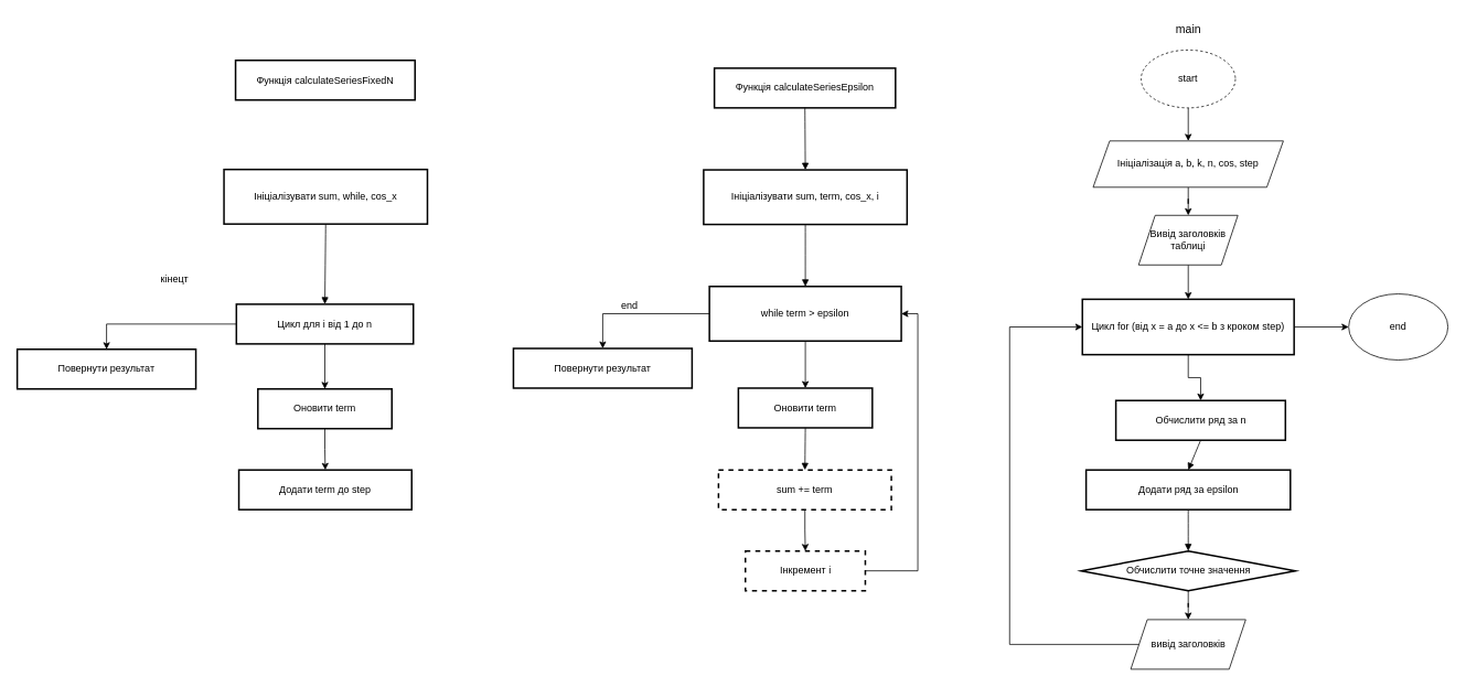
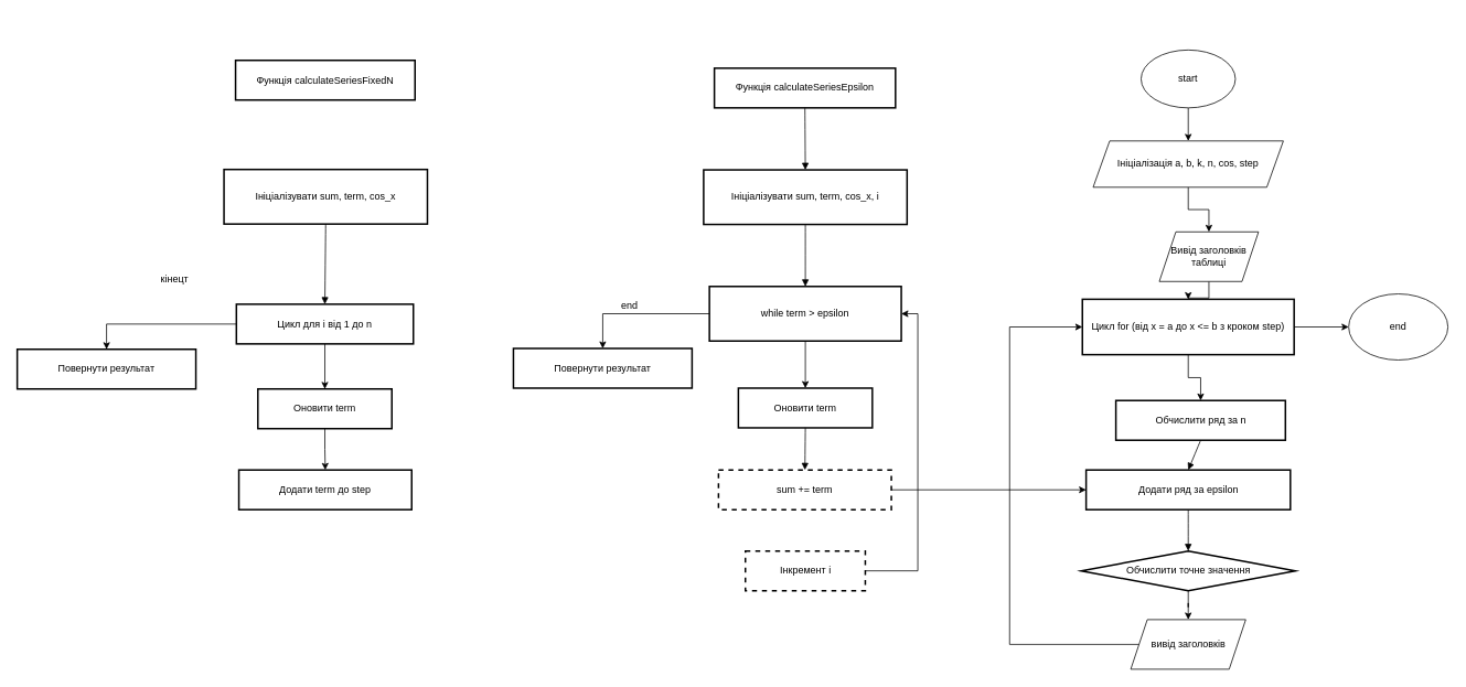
  <mxCell id="0" />
  <mxCell id="1" parent="0" />
  <mxCell id="2" value="" style="edgeStyle=orthogonalEdgeStyle;rounded=0;orthogonalLoop=1;jettySize=auto;html=1;" edge="1" parent="1" source="4" target="5"><mxGeometry relative="1" as="geometry" /></mxCell>
  <mxCell id="3" value="" style="edgeStyle=orthogonalEdgeStyle;rounded=0;orthogonalLoop=1;jettySize=auto;html=1;" edge="1" parent="1" source="4" target="43"><mxGeometry relative="1" as="geometry" /></mxCell>
  <mxCell id="4" value="Цикл for (від x = a до x &lt;= b з кроком step)" style="whiteSpace=wrap;strokeWidth=2;" vertex="1" parent="1"><mxGeometry x="1308" y="361.5" width="256" height="67" as="geometry" /></mxCell>
  <mxCell id="5" value="Обчислити ряд за n" style="whiteSpace=wrap;strokeWidth=2;" vertex="1" parent="1"><mxGeometry x="1348.5" y="484" width="205" height="48" as="geometry" /></mxCell>
  <mxCell id="6" value="Додати ряд за epsilon" style="whiteSpace=wrap;strokeWidth=2;" vertex="1" parent="1"><mxGeometry x="1312.5" y="568" width="247" height="48" as="geometry" /></mxCell>
  <mxCell id="7" value="" style="edgeStyle=orthogonalEdgeStyle;rounded=0;orthogonalLoop=1;jettySize=auto;html=1;" edge="1" parent="1" source="8" target="42"><mxGeometry relative="1" as="geometry" /></mxCell>
  <mxCell id="8" value="Обчислити точне значення" style="rhombus;whiteSpace=wrap;strokeWidth=2;" vertex="1" parent="1"><mxGeometry x="1306.5" y="666" width="259" height="48" as="geometry" /></mxCell>
  <mxCell id="9" value="" style="curved=1;startArrow=none;endArrow=block;exitX=0.5;exitY=1.01;entryX=0.5;entryY=-0.01;rounded=0;" edge="1" parent="1" source="5" target="6"><mxGeometry relative="1" as="geometry"><Array as="points" /></mxGeometry></mxCell>
  <mxCell id="10" value="" style="curved=1;startArrow=none;endArrow=block;exitX=0.5;exitY=1;entryX=0.5;entryY=0;rounded=0;" edge="1" parent="1" source="6" target="8"><mxGeometry relative="1" as="geometry"><Array as="points" /></mxGeometry></mxCell>
  <mxCell id="11" value="Функція calculateSeriesFixedN" style="whiteSpace=wrap;strokeWidth=2;" vertex="1" parent="1"><mxGeometry x="284" y="72.5" width="217" height="48" as="geometry" /></mxCell>
- <mxCell id="12" value="Ініціалізувати sum, while, cos_x" style="whiteSpace=wrap;strokeWidth=2;" vertex="1" parent="1"><mxGeometry x="270" y="204.5" width="246" height="66" as="geometry" /></mxCell>
+ <mxCell id="12" value="Ініціалізувати sum, term, cos_x" style="whiteSpace=wrap;strokeWidth=2;" vertex="1" parent="1"><mxGeometry x="270" y="204.5" width="246" height="66" as="geometry" /></mxCell>
  <mxCell id="13" style="edgeStyle=orthogonalEdgeStyle;rounded=0;orthogonalLoop=1;jettySize=auto;html=1;entryX=0.5;entryY=0;entryDx=0;entryDy=0;" edge="1" parent="1" source="15" target="19"><mxGeometry relative="1" as="geometry" /></mxCell>
  <mxCell id="14" value="" style="edgeStyle=orthogonalEdgeStyle;rounded=0;orthogonalLoop=1;jettySize=auto;html=1;" edge="1" parent="1" source="15" target="17"><mxGeometry relative="1" as="geometry" /></mxCell>
  <mxCell id="15" value="Цикл для i від 1 до n" style="whiteSpace=wrap;strokeWidth=2;" vertex="1" parent="1"><mxGeometry x="285" y="367.5" width="214" height="48" as="geometry" /></mxCell>
  <mxCell id="16" value="" style="edgeStyle=orthogonalEdgeStyle;rounded=0;orthogonalLoop=1;jettySize=auto;html=1;" edge="1" parent="1" source="17" target="18"><mxGeometry relative="1" as="geometry" /></mxCell>
  <mxCell id="17" value="Оновити term" style="whiteSpace=wrap;strokeWidth=2;" vertex="1" parent="1"><mxGeometry x="311" y="470" width="162" height="48" as="geometry" /></mxCell>
  <mxCell id="18" value="Додати term до step" style="whiteSpace=wrap;strokeWidth=2;" vertex="1" parent="1"><mxGeometry x="288" y="568" width="209" height="48" as="geometry" /></mxCell>
  <mxCell id="19" value="Повернути результат" style="whiteSpace=wrap;strokeWidth=2;" vertex="1" parent="1"><mxGeometry x="20" y="422" width="216" height="48" as="geometry" /></mxCell>
  <mxCell id="20" value="Функція calculateSeriesEpsilon" style="whiteSpace=wrap;strokeWidth=2;" vertex="1" parent="1"><mxGeometry x="863" y="82" width="219" height="48" as="geometry" /></mxCell>
  <mxCell id="21" value="Ініціалізувати sum, term, cos_x, i" style="whiteSpace=wrap;strokeWidth=2;" vertex="1" parent="1"><mxGeometry x="850" y="205" width="246" height="66" as="geometry" /></mxCell>
  <mxCell id="22" value="" style="edgeStyle=orthogonalEdgeStyle;rounded=0;orthogonalLoop=1;jettySize=auto;html=1;" edge="1" parent="1" source="24" target="25"><mxGeometry relative="1" as="geometry" /></mxCell>
  <mxCell id="23" style="edgeStyle=orthogonalEdgeStyle;rounded=0;orthogonalLoop=1;jettySize=auto;html=1;entryX=0.5;entryY=0;entryDx=0;entryDy=0;" edge="1" parent="1" source="24" target="30"><mxGeometry relative="1" as="geometry" /></mxCell>
  <mxCell id="24" value="while term &gt; epsilon" style="whiteSpace=wrap;strokeWidth=2;" vertex="1" parent="1"><mxGeometry x="857" y="346" width="232" height="66" as="geometry" /></mxCell>
  <mxCell id="25" value="Оновити term" style="whiteSpace=wrap;strokeWidth=2;" vertex="1" parent="1"><mxGeometry x="892" y="469" width="162" height="48" as="geometry" /></mxCell>
- <mxCell id="26" value="" style="edgeStyle=orthogonalEdgeStyle;rounded=0;orthogonalLoop=1;jettySize=auto;html=1;" edge="1" parent="1" source="27" target="29"><mxGeometry relative="1" as="geometry" /></mxCell>
+ <mxCell id="26" value="" style="edgeStyle=orthogonalEdgeStyle;rounded=0;orthogonalLoop=1;jettySize=auto;html=1;" edge="1" parent="1" source="27" target="6"><mxGeometry relative="1" as="geometry" /></mxCell>
  <mxCell id="27" value="sum += term" style="whiteSpace=wrap;strokeWidth=2;dashed=1;" vertex="1" parent="1"><mxGeometry x="868" y="568" width="209" height="48" as="geometry" /></mxCell>
  <mxCell id="28" style="edgeStyle=orthogonalEdgeStyle;rounded=0;orthogonalLoop=1;jettySize=auto;html=1;entryX=1;entryY=0.5;entryDx=0;entryDy=0;" edge="1" parent="1" source="29" target="24"><mxGeometry relative="1" as="geometry"><Array as="points"><mxPoint x="1109" y="690" /><mxPoint x="1109" y="379" /></Array></mxGeometry></mxCell>
  <mxCell id="29" value="Інкремент i" style="whiteSpace=wrap;strokeWidth=2;dashed=1;" vertex="1" parent="1"><mxGeometry x="900.5" y="666" width="145" height="48" as="geometry" /></mxCell>
  <mxCell id="30" value="Повернути результат" style="whiteSpace=wrap;strokeWidth=2;" vertex="1" parent="1"><mxGeometry x="620" y="421" width="216" height="48" as="geometry" /></mxCell>
  <mxCell id="31" value="" style="curved=1;startArrow=none;endArrow=block;exitX=0.5;exitY=1;entryX=0.5;entryY=0.01;rounded=0;" edge="1" parent="1" source="12" target="15"><mxGeometry relative="1" as="geometry"><Array as="points" /></mxGeometry></mxCell>
  <mxCell id="32" value="" style="curved=1;startArrow=none;endArrow=block;exitX=0.5;exitY=1;entryX=0.5;entryY=0;rounded=0;" edge="1" parent="1" source="20" target="21"><mxGeometry relative="1" as="geometry"><Array as="points" /></mxGeometry></mxCell>
  <mxCell id="33" value="" style="curved=1;startArrow=none;endArrow=block;exitX=0.5;exitY=1;entryX=0.5;entryY=0;rounded=0;" edge="1" parent="1" source="21" target="24"><mxGeometry relative="1" as="geometry"><Array as="points" /></mxGeometry></mxCell>
  <mxCell id="34" value="" style="curved=1;startArrow=none;endArrow=block;exitX=0.5;exitY=1.01;entryX=0.5;entryY=0;rounded=0;" edge="1" parent="1" source="25" target="27"><mxGeometry relative="1" as="geometry"><Array as="points" /></mxGeometry></mxCell>
  <mxCell id="35" value="" style="edgeStyle=orthogonalEdgeStyle;rounded=0;orthogonalLoop=1;jettySize=auto;html=1;" edge="1" parent="1" source="36" target="38"><mxGeometry relative="1" as="geometry" /></mxCell>
- <mxCell id="36" value="start" style="ellipse;whiteSpace=wrap;html=1;dashed=1;" vertex="1" parent="1"><mxGeometry x="1379" y="60" width="114" height="70" as="geometry" /></mxCell>
+ <mxCell id="36" value="start" style="ellipse;whiteSpace=wrap;html=1;" vertex="1" parent="1"><mxGeometry x="1379" y="60" width="114" height="70" as="geometry" /></mxCell>
  <mxCell id="37" value="" style="edgeStyle=orthogonalEdgeStyle;rounded=0;orthogonalLoop=1;jettySize=auto;html=1;" edge="1" parent="1" source="38" target="40"><mxGeometry relative="1" as="geometry" /></mxCell>
  <mxCell id="38" value="Ініціалізація a, b, k, n, cos, step" style="shape=parallelogram;perimeter=parallelogramPerimeter;whiteSpace=wrap;html=1;fixedSize=1;" vertex="1" parent="1"><mxGeometry x="1321" y="170" width="230" height="56" as="geometry" /></mxCell>
  <mxCell id="39" value="" style="edgeStyle=orthogonalEdgeStyle;rounded=0;orthogonalLoop=1;jettySize=auto;html=1;" edge="1" parent="1" source="40" target="4"><mxGeometry relative="1" as="geometry" /></mxCell>
- <mxCell id="40" value="Вивід заголовків таблиці" style="shape=parallelogram;perimeter=parallelogramPerimeter;whiteSpace=wrap;html=1;fixedSize=1;" vertex="1" parent="1"><mxGeometry x="1376" y="260" width="120" height="60" as="geometry" /></mxCell>
+ <mxCell id="40" value="Вивід заголовків таблиці" style="shape=parallelogram;perimeter=parallelogramPerimeter;whiteSpace=wrap;html=1;fixedSize=1;" vertex="1" parent="1"><mxGeometry x="1401" y="280" width="120" height="60" as="geometry" /></mxCell>
  <mxCell id="41" style="edgeStyle=orthogonalEdgeStyle;rounded=0;orthogonalLoop=1;jettySize=auto;html=1;entryX=0;entryY=0.5;entryDx=0;entryDy=0;" edge="1" parent="1" source="42" target="4"><mxGeometry relative="1" as="geometry"><Array as="points"><mxPoint x="1220" y="779" /><mxPoint x="1220" y="395" /></Array></mxGeometry></mxCell>
  <mxCell id="42" value="вивід заголовків" style="shape=parallelogram;perimeter=parallelogramPerimeter;whiteSpace=wrap;html=1;fixedSize=1;" vertex="1" parent="1"><mxGeometry x="1366.5" y="749" width="139" height="60" as="geometry" /></mxCell>
  <mxCell id="43" value="end" style="ellipse;whiteSpace=wrap;html=1;" vertex="1" parent="1"><mxGeometry x="1630" y="355" width="120" height="80" as="geometry" /></mxCell>
- <mxCell id="44" value="&lt;font style=&quot;font-size: 14px;&quot;&gt;main&lt;/font&gt;" style="text;html=1;align=center;verticalAlign=middle;resizable=0;points=[];autosize=1;strokeColor=none;fillColor=none;" vertex="1" parent="1"><mxGeometry x="1411" y="20" width="50" height="30" as="geometry" /></mxCell>
  <mxCell id="45" value="end" style="text;html=1;align=center;verticalAlign=middle;resizable=0;points=[];autosize=1;strokeColor=none;fillColor=none;" vertex="1" parent="1"><mxGeometry x="740" y="355" width="40" height="30" as="geometry" /></mxCell>
  <mxCell id="46" value="кінецт" style="text;html=1;align=center;verticalAlign=middle;resizable=0;points=[];autosize=1;strokeColor=none;fillColor=none;" vertex="1" parent="1"><mxGeometry x="180" y="323" width="60" height="30" as="geometry" /></mxCell>
